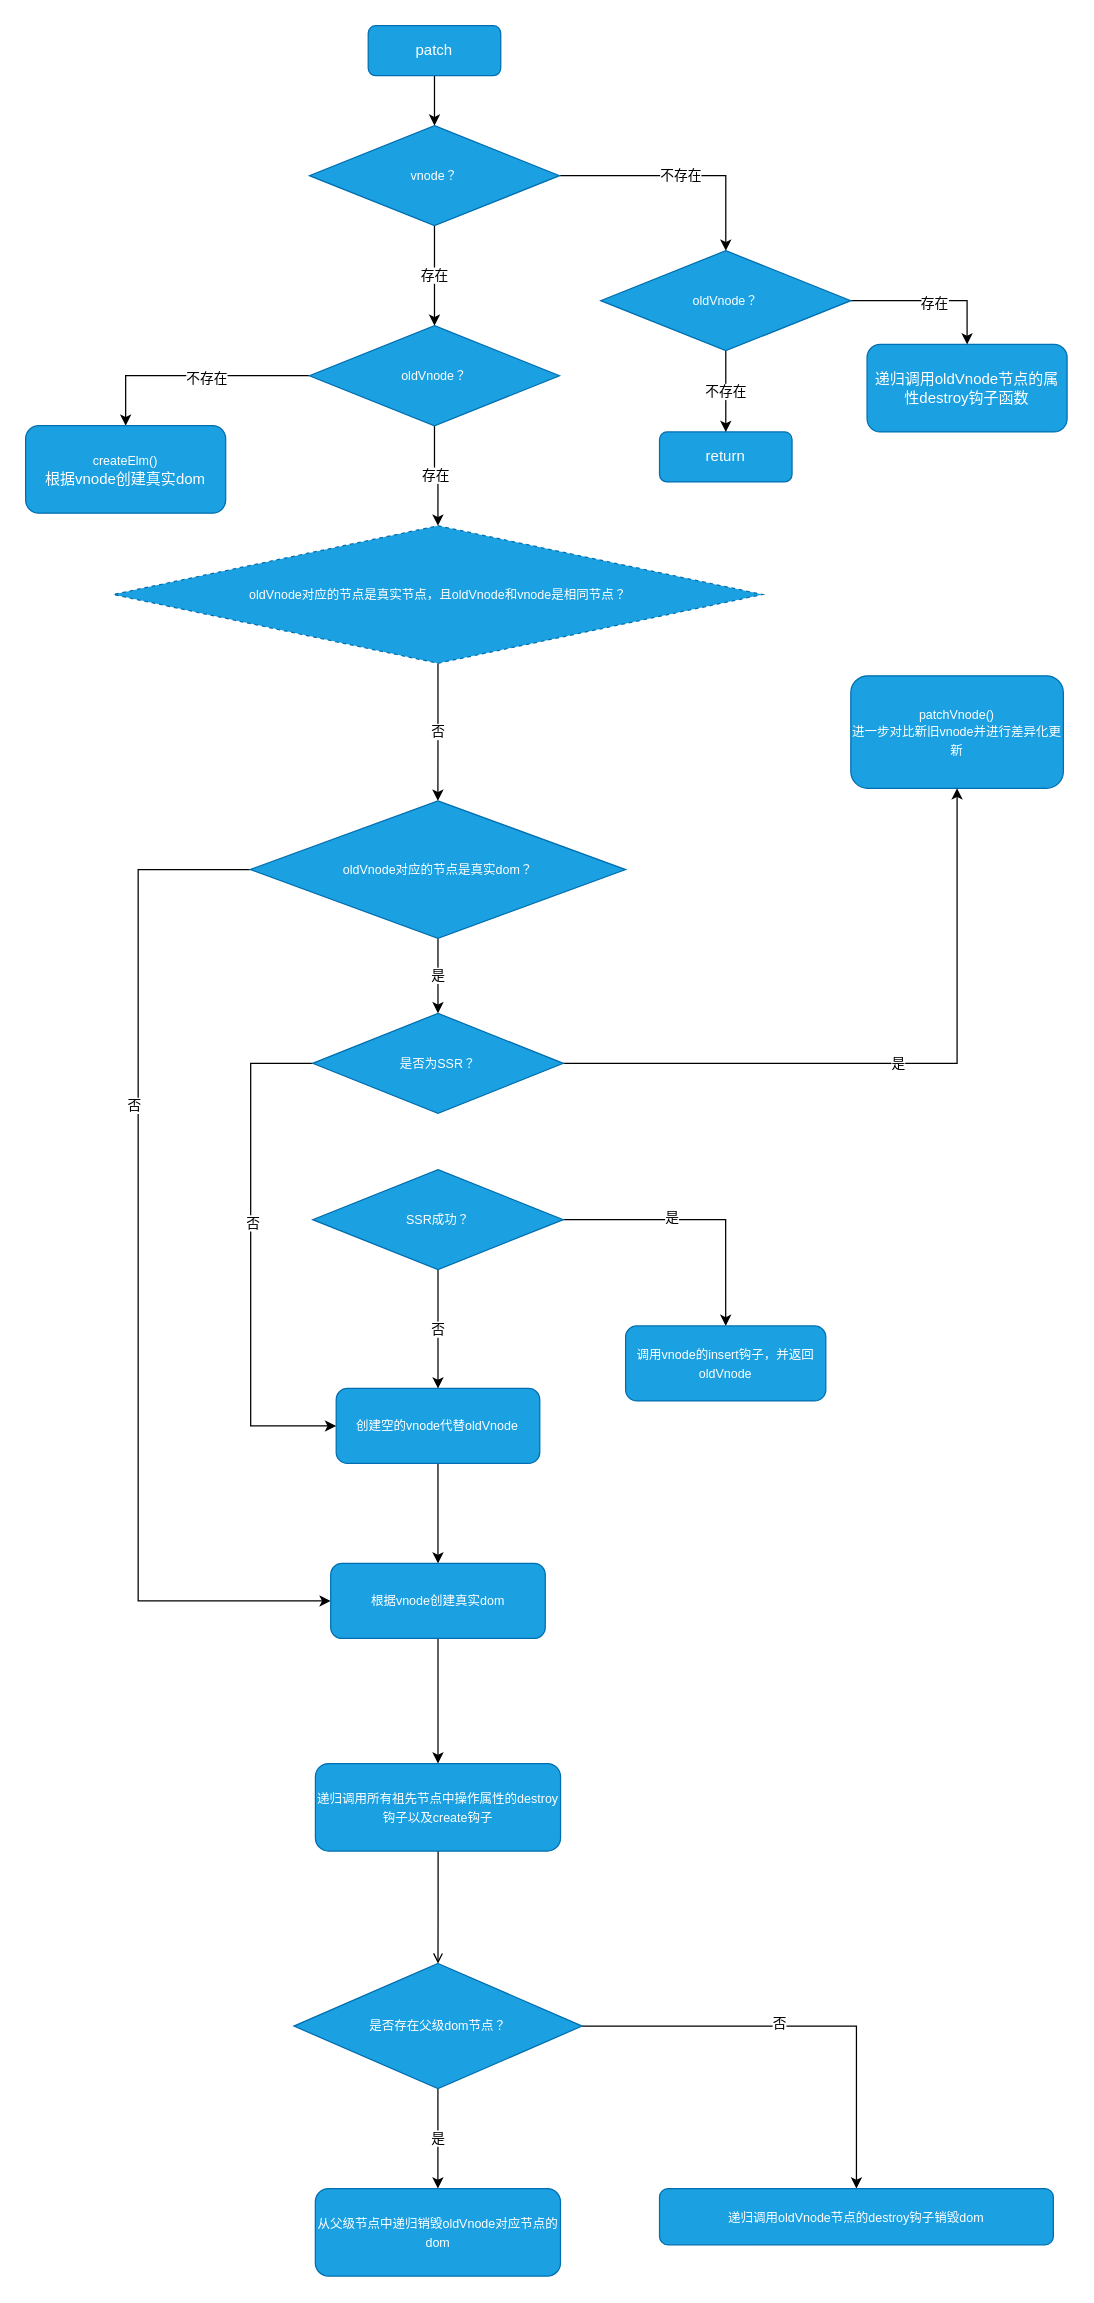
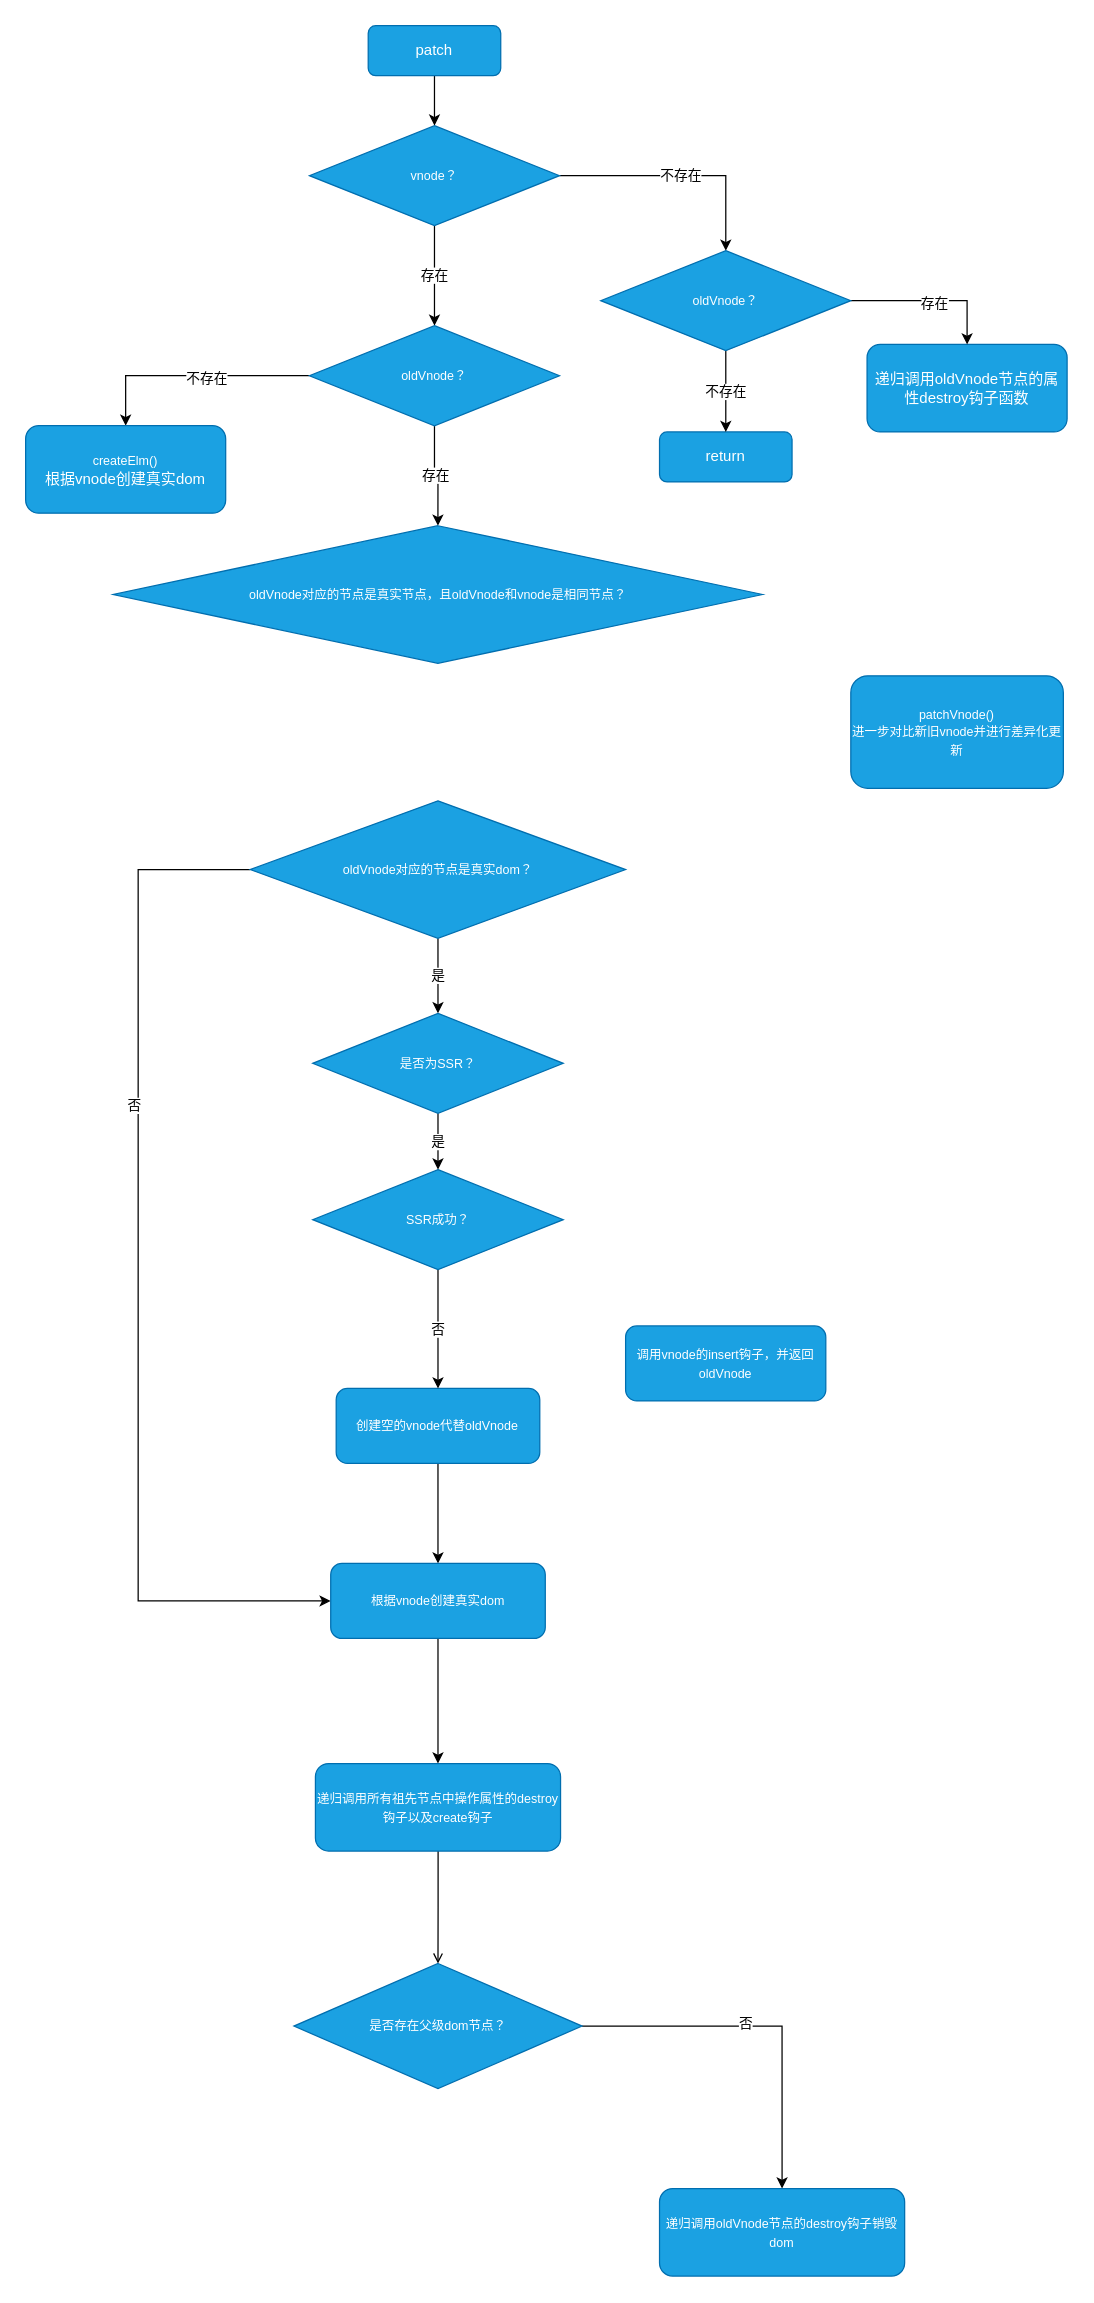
  <mxCell id="0" />
  <mxCell id="1" parent="0" />
  <mxCell id="2" style="edgeStyle=orthogonalEdgeStyle;rounded=0;orthogonalLoop=1;jettySize=auto;html=1;entryX=0.5;entryY=0;entryDx=0;entryDy=0;" parent="1" source="3" target="8" edge="1"><mxGeometry relative="1" as="geometry" /></mxCell>
  <mxCell id="3" value="patch" style="rounded=1;whiteSpace=wrap;html=1;fillColor=#1ba1e2;strokeColor=#006EAF;fontColor=#ffffff;" parent="1" vertex="1"><mxGeometry x="294" y="20" width="106" height="40" as="geometry" /></mxCell>
  <mxCell id="4" value="return" style="rounded=1;whiteSpace=wrap;html=1;fillColor=#1ba1e2;strokeColor=#006EAF;fontColor=#ffffff;" parent="1" vertex="1"><mxGeometry x="527" y="345" width="106" height="40" as="geometry" /></mxCell>
  <mxCell id="5" value="递归调用oldVnode节点的属性destroy钩子函数" style="rounded=1;whiteSpace=wrap;html=1;fillColor=#1ba1e2;strokeColor=#006EAF;fontColor=#ffffff;" parent="1" vertex="1"><mxGeometry x="693" y="275" width="160" height="70" as="geometry" /></mxCell>
  <mxCell id="6" value="不存在" style="edgeStyle=orthogonalEdgeStyle;rounded=0;orthogonalLoop=1;jettySize=auto;html=1;entryX=0.5;entryY=0;entryDx=0;entryDy=0;" parent="1" source="8" target="12" edge="1"><mxGeometry relative="1" as="geometry" /></mxCell>
  <mxCell id="7" value="存在" style="edgeStyle=orthogonalEdgeStyle;rounded=0;orthogonalLoop=1;jettySize=auto;html=1;entryX=0.5;entryY=0;entryDx=0;entryDy=0;" parent="1" source="8" target="16" edge="1"><mxGeometry relative="1" as="geometry"><mxPoint x="347" y="260" as="targetPoint" /></mxGeometry></mxCell>
  <mxCell id="8" value="&lt;font size=&quot;1&quot;&gt;vnode？&lt;/font&gt;" style="rhombus;whiteSpace=wrap;html=1;fillColor=#1ba1e2;strokeColor=#006EAF;fontColor=#ffffff;" parent="1" vertex="1"><mxGeometry x="247" y="100" width="200" height="80" as="geometry" /></mxCell>
  <mxCell id="9" value="不存在" style="edgeStyle=orthogonalEdgeStyle;rounded=0;orthogonalLoop=1;jettySize=auto;html=1;entryX=0.5;entryY=0;entryDx=0;entryDy=0;" parent="1" source="12" target="4" edge="1"><mxGeometry relative="1" as="geometry" /></mxCell>
  <mxCell id="10" style="edgeStyle=orthogonalEdgeStyle;rounded=0;orthogonalLoop=1;jettySize=auto;html=1;entryX=0.5;entryY=0;entryDx=0;entryDy=0;" parent="1" source="12" target="5" edge="1"><mxGeometry relative="1" as="geometry" /></mxCell>
  <mxCell id="11" value="存在" style="edgeLabel;html=1;align=center;verticalAlign=middle;resizable=0;points=[];" parent="10" vertex="1" connectable="0"><mxGeometry x="0.024" y="-1" relative="1" as="geometry"><mxPoint as="offset" /></mxGeometry></mxCell>
  <mxCell id="12" value="&lt;font size=&quot;1&quot;&gt;oldVnode？&lt;/font&gt;" style="rhombus;whiteSpace=wrap;html=1;fillColor=#1ba1e2;strokeColor=#006EAF;fontColor=#ffffff;" parent="1" vertex="1"><mxGeometry x="480" y="200" width="200" height="80" as="geometry" /></mxCell>
  <mxCell id="13" style="edgeStyle=orthogonalEdgeStyle;rounded=0;orthogonalLoop=1;jettySize=auto;html=1;entryX=0.5;entryY=0;entryDx=0;entryDy=0;" parent="1" source="16" target="17" edge="1"><mxGeometry relative="1" as="geometry" /></mxCell>
  <mxCell id="14" value="不存在" style="edgeLabel;html=1;align=center;verticalAlign=middle;resizable=0;points=[];" parent="13" vertex="1" connectable="0"><mxGeometry x="-0.109" y="1" relative="1" as="geometry"><mxPoint as="offset" /></mxGeometry></mxCell>
  <mxCell id="15" value="存在" style="edgeStyle=orthogonalEdgeStyle;rounded=0;orthogonalLoop=1;jettySize=auto;html=1;entryX=0.5;entryY=0;entryDx=0;entryDy=0;" parent="1" source="16" target="19" edge="1"><mxGeometry relative="1" as="geometry" /></mxCell>
  <mxCell id="16" value="&lt;font size=&quot;1&quot;&gt;oldVnode？&lt;/font&gt;" style="rhombus;whiteSpace=wrap;html=1;fillColor=#1ba1e2;strokeColor=#006EAF;fontColor=#ffffff;" parent="1" vertex="1"><mxGeometry x="247" y="260" width="200" height="80" as="geometry" /></mxCell>
  <mxCell id="17" value="&lt;font size=&quot;1&quot;&gt;createElm()&lt;/font&gt;&lt;br&gt;根据vnode创建真实dom" style="rounded=1;whiteSpace=wrap;html=1;fillColor=#1ba1e2;strokeColor=#006EAF;fontColor=#ffffff;" parent="1" vertex="1"><mxGeometry x="20" y="340" width="160" height="70" as="geometry" /></mxCell>
- <mxCell id="18" value="否" style="edgeStyle=orthogonalEdgeStyle;rounded=0;orthogonalLoop=1;jettySize=auto;html=1;entryX=0.5;entryY=0;entryDx=0;entryDy=0;" parent="1" source="19" target="24" edge="1"><mxGeometry relative="1" as="geometry"><mxPoint x="349.8" y="610" as="targetPoint" /></mxGeometry></mxCell>
- <mxCell id="19" value="&lt;span style=&quot;font-size: x-small&quot;&gt;oldVnode对应的节点是真实节点，且oldVnode和vnode是相同节点？&lt;/span&gt;" style="rhombus;whiteSpace=wrap;html=1;fillColor=#1ba1e2;strokeColor=#006EAF;fontColor=#ffffff;spacingLeft=0;spacingRight=0;dashed=1;" parent="1" vertex="1"><mxGeometry x="90" y="420" width="519.5" height="110" as="geometry" /></mxCell>
+ <mxCell id="19" value="&lt;span style=&quot;font-size: x-small&quot;&gt;oldVnode对应的节点是真实节点，且oldVnode和vnode是相同节点？&lt;/span&gt;" style="rhombus;whiteSpace=wrap;html=1;fillColor=#1ba1e2;strokeColor=#006EAF;fontColor=#ffffff;spacingLeft=0;spacingRight=0;" parent="1" vertex="1"><mxGeometry x="90" y="420" width="519.5" height="110" as="geometry" /></mxCell>
  <mxCell id="20" value="&lt;font size=&quot;1&quot;&gt;patchVnode()&lt;br&gt;进一步对比新旧vnode并进行差异化更新&lt;br&gt;&lt;/font&gt;" style="rounded=1;whiteSpace=wrap;html=1;fillColor=#1ba1e2;strokeColor=#006EAF;fontColor=#ffffff;" parent="1" vertex="1"><mxGeometry x="680" y="540" width="170" height="90" as="geometry" /></mxCell>
  <mxCell id="21" value="是" style="edgeStyle=orthogonalEdgeStyle;rounded=0;orthogonalLoop=1;jettySize=auto;html=1;entryX=0.5;entryY=0;entryDx=0;entryDy=0;" parent="1" source="24" target="35" edge="1"><mxGeometry relative="1" as="geometry"><mxPoint x="349.755" y="830" as="targetPoint" /></mxGeometry></mxCell>
  <mxCell id="22" style="edgeStyle=orthogonalEdgeStyle;rounded=0;orthogonalLoop=1;jettySize=auto;html=1;entryX=0;entryY=0.5;entryDx=0;entryDy=0;" parent="1" source="24" target="37" edge="1"><mxGeometry relative="1" as="geometry"><mxPoint x="120" y="1050" as="targetPoint" /><Array as="points"><mxPoint x="110" y="695" /><mxPoint x="110" y="1280" /></Array></mxGeometry></mxCell>
  <mxCell id="23" value="否" style="edgeLabel;html=1;align=center;verticalAlign=middle;resizable=0;points=[];" parent="22" vertex="1" connectable="0"><mxGeometry x="-0.329" y="-4" relative="1" as="geometry"><mxPoint as="offset" /></mxGeometry></mxCell>
  <mxCell id="24" value="&lt;font size=&quot;1&quot;&gt;oldVnode对应的节点是真实dom？&lt;/font&gt;" style="rhombus;whiteSpace=wrap;html=1;fillColor=#1ba1e2;strokeColor=#006EAF;fontColor=#ffffff;" parent="1" vertex="1"><mxGeometry x="199.62" y="640" width="300.25" height="110" as="geometry" /></mxCell>
  <mxCell id="25" value="" style="edgeStyle=orthogonalEdgeStyle;rounded=0;orthogonalLoop=1;jettySize=auto;html=1;entryX=0.5;entryY=0;entryDx=0;entryDy=0;" parent="1" source="26" target="37" edge="1"><mxGeometry relative="1" as="geometry" /></mxCell>
  <mxCell id="26" value="&lt;font size=&quot;1&quot;&gt;创建空的vnode代替oldVnode&lt;br&gt;&lt;/font&gt;" style="rounded=1;whiteSpace=wrap;html=1;fillColor=#1ba1e2;strokeColor=#006EAF;fontColor=#ffffff;" parent="1" vertex="1"><mxGeometry x="268.39" y="1110" width="162.84" height="60" as="geometry" /></mxCell>
- <mxCell id="27" style="edgeStyle=orthogonalEdgeStyle;rounded=0;orthogonalLoop=1;jettySize=auto;html=1;entryX=0.5;entryY=0;entryDx=0;entryDy=0;" parent="1" source="30" target="31" edge="1"><mxGeometry relative="1" as="geometry" /></mxCell>
- <mxCell id="28" value="是" style="edgeLabel;html=1;align=center;verticalAlign=middle;resizable=0;points=[];" parent="27" vertex="1" connectable="0"><mxGeometry x="-0.204" y="3" relative="1" as="geometry"><mxPoint as="offset" /></mxGeometry></mxCell>
  <mxCell id="29" value="否" style="edgeStyle=orthogonalEdgeStyle;rounded=0;orthogonalLoop=1;jettySize=auto;html=1;entryX=0.5;entryY=0;entryDx=0;entryDy=0;" parent="1" source="30" target="26" edge="1"><mxGeometry relative="1" as="geometry" /></mxCell>
  <mxCell id="30" value="&lt;font size=&quot;1&quot;&gt;SSR成功？&lt;/font&gt;" style="rhombus;whiteSpace=wrap;html=1;fillColor=#1ba1e2;strokeColor=#006EAF;fontColor=#ffffff;" parent="1" vertex="1"><mxGeometry x="249.63" y="935" width="200.37" height="80" as="geometry" /></mxCell>
  <mxCell id="31" value="&lt;font size=&quot;1&quot;&gt;调用vnode的insert钩子，并返回oldVnode&lt;br&gt;&lt;/font&gt;" style="rounded=1;whiteSpace=wrap;html=1;fillColor=#1ba1e2;strokeColor=#006EAF;fontColor=#ffffff;" parent="1" vertex="1"><mxGeometry x="499.87" y="1060" width="160.13" height="60" as="geometry" /></mxCell>
- <mxCell id="32" value="是" style="edgeStyle=orthogonalEdgeStyle;rounded=0;orthogonalLoop=1;jettySize=auto;html=1;" parent="1" source="35" target="20" edge="1"><mxGeometry relative="1" as="geometry" /></mxCell>
- <mxCell id="33" style="edgeStyle=orthogonalEdgeStyle;rounded=0;orthogonalLoop=1;jettySize=auto;html=1;entryX=0;entryY=0.5;entryDx=0;entryDy=0;" parent="1" source="35" target="26" edge="1"><mxGeometry relative="1" as="geometry"><Array as="points"><mxPoint x="200" y="850" /><mxPoint x="200" y="1140" /></Array></mxGeometry></mxCell>
- <mxCell id="34" value="否" style="edgeLabel;html=1;align=center;verticalAlign=middle;resizable=0;points=[];" parent="33" vertex="1" connectable="0"><mxGeometry x="-0.13" y="1" relative="1" as="geometry"><mxPoint as="offset" /></mxGeometry></mxCell>
+ <mxCell id="32" value="是" style="edgeStyle=orthogonalEdgeStyle;rounded=0;orthogonalLoop=1;jettySize=auto;html=1;entryX=0.5;entryY=0;entryDx=0;entryDy=0;" parent="1" source="35" target="30" edge="1"><mxGeometry relative="1" as="geometry" /></mxCell>
  <mxCell id="35" value="&lt;font size=&quot;1&quot;&gt;是否为SSR？&lt;/font&gt;" style="rhombus;whiteSpace=wrap;html=1;fillColor=#1ba1e2;strokeColor=#006EAF;fontColor=#ffffff;" parent="1" vertex="1"><mxGeometry x="249.63" y="810" width="200.37" height="80" as="geometry" /></mxCell>
  <mxCell id="36" style="edgeStyle=orthogonalEdgeStyle;rounded=0;orthogonalLoop=1;jettySize=auto;html=1;entryX=0.5;entryY=0;entryDx=0;entryDy=0;" parent="1" source="37" target="39" edge="1"><mxGeometry relative="1" as="geometry" /></mxCell>
  <mxCell id="37" value="&lt;font size=&quot;1&quot;&gt;根据vnode创建真实dom&lt;br&gt;&lt;/font&gt;" style="rounded=1;whiteSpace=wrap;html=1;fillColor=#1ba1e2;strokeColor=#006EAF;fontColor=#ffffff;" parent="1" vertex="1"><mxGeometry x="264.01" y="1250" width="171.61" height="60" as="geometry" /></mxCell>
  <mxCell id="38" style="edgeStyle=orthogonalEdgeStyle;rounded=0;orthogonalLoop=1;jettySize=auto;html=1;entryX=0.5;entryY=0;entryDx=0;entryDy=0;endArrow=open;" parent="1" source="39" target="43" edge="1"><mxGeometry relative="1" as="geometry" /></mxCell>
  <mxCell id="39" value="&lt;font size=&quot;1&quot;&gt;递归调用所有祖先节点中操作属性的destroy钩子以及create钩子&lt;br&gt;&lt;/font&gt;" style="rounded=1;whiteSpace=wrap;html=1;fillColor=#1ba1e2;strokeColor=#006EAF;fontColor=#ffffff;" parent="1" vertex="1"><mxGeometry x="251.78" y="1410" width="196.06" height="70" as="geometry" /></mxCell>
- <mxCell id="40" value="是" style="edgeStyle=orthogonalEdgeStyle;rounded=0;orthogonalLoop=1;jettySize=auto;html=1;entryX=0.5;entryY=0;entryDx=0;entryDy=0;" parent="1" source="43" target="44" edge="1"><mxGeometry relative="1" as="geometry" /></mxCell>
  <mxCell id="41" style="edgeStyle=orthogonalEdgeStyle;rounded=0;orthogonalLoop=1;jettySize=auto;html=1;entryX=0.5;entryY=0;entryDx=0;entryDy=0;" parent="1" source="43" target="45" edge="1"><mxGeometry relative="1" as="geometry" /></mxCell>
  <mxCell id="42" value="否" style="edgeLabel;html=1;align=center;verticalAlign=middle;resizable=0;points=[];" parent="41" vertex="1" connectable="0"><mxGeometry x="-0.095" y="3" relative="1" as="geometry"><mxPoint x="-1" as="offset" /></mxGeometry></mxCell>
  <mxCell id="43" value="&lt;font size=&quot;1&quot;&gt;是否存在父级dom节点？&lt;/font&gt;" style="rhombus;whiteSpace=wrap;html=1;fillColor=#1ba1e2;strokeColor=#006EAF;fontColor=#ffffff;" parent="1" vertex="1"><mxGeometry x="234.6" y="1570" width="230.44" height="100" as="geometry" /></mxCell>
- <mxCell id="44" value="&lt;font size=&quot;1&quot;&gt;从父级节点中递归销毁oldVnode对应节点的dom&lt;br&gt;&lt;/font&gt;" style="rounded=1;whiteSpace=wrap;html=1;fillColor=#1ba1e2;strokeColor=#006EAF;fontColor=#ffffff;" parent="1" vertex="1"><mxGeometry x="251.72" y="1750" width="196.06" height="70" as="geometry" /></mxCell>
- <mxCell id="45" value="&lt;font size=&quot;1&quot;&gt;递归调用oldVnode节点的destroy钩子销毁dom&lt;br&gt;&lt;/font&gt;" style="rounded=1;whiteSpace=wrap;html=1;fillColor=#1ba1e2;strokeColor=#006EAF;fontColor=#ffffff;" parent="1" vertex="1"><mxGeometry x="527" y="1750" width="315" height="45" as="geometry" /></mxCell>
+ <mxCell id="45" value="&lt;font size=&quot;1&quot;&gt;递归调用oldVnode节点的destroy钩子销毁dom&lt;br&gt;&lt;/font&gt;" style="rounded=1;whiteSpace=wrap;html=1;fillColor=#1ba1e2;strokeColor=#006EAF;fontColor=#ffffff;" parent="1" vertex="1"><mxGeometry x="527" y="1750" width="196.06" height="70" as="geometry" /></mxCell>
